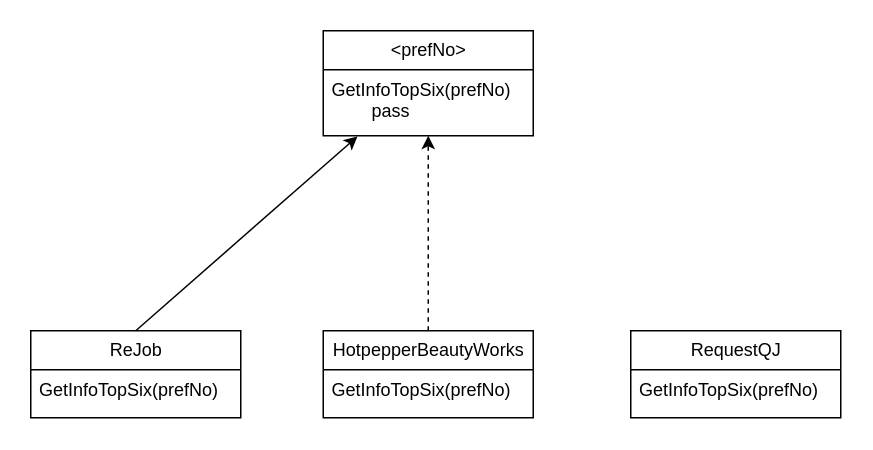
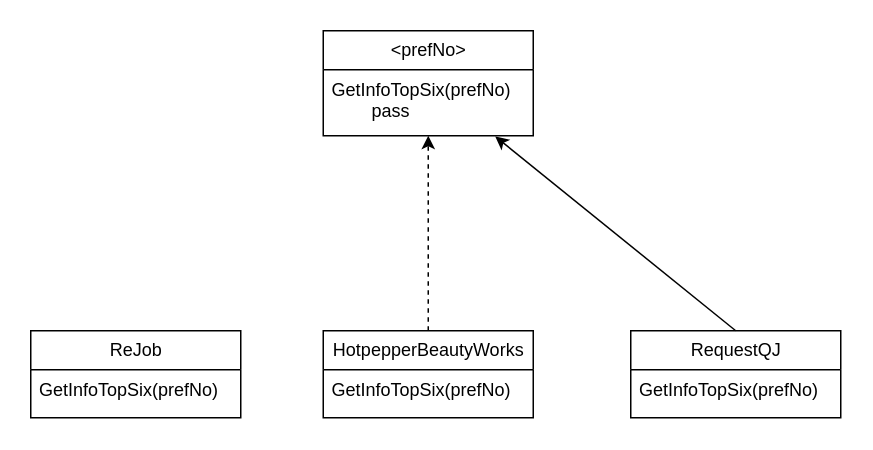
  <mxCell id="0" />
  <mxCell id="1" parent="0" />
  <mxCell id="2" value="&amp;lt;prefNo&amp;gt;" style="swimlane;fontStyle=0;childLayout=stackLayout;horizontal=1;startSize=26;fillColor=none;horizontalStack=0;resizeParent=1;resizeParentMax=0;resizeLast=0;collapsible=1;marginBottom=0;html=1;" vertex="1" parent="1"><mxGeometry x="215" y="20" width="140" height="70" as="geometry" /></mxCell>
  <mxCell id="3" value="GetInfoTopSix(prefNo)&lt;br&gt;&lt;span style=&quot;white-space: pre;&quot;&gt;&#09;&lt;/span&gt;pass" style="text;strokeColor=none;fillColor=none;align=left;verticalAlign=top;spacingLeft=4;spacingRight=4;overflow=hidden;rotatable=0;points=[[0,0.5],[1,0.5]];portConstraint=eastwest;whiteSpace=wrap;html=1;" vertex="1" parent="2"><mxGeometry y="26" width="140" height="44" as="geometry" /></mxCell>
- <mxCell id="4" style="edgeStyle=none;html=1;exitX=0.5;exitY=0;exitDx=0;exitDy=0;entryX=0.163;entryY=1.01;entryDx=0;entryDy=0;entryPerimeter=0;" edge="1" parent="1" source="5" target="3"><mxGeometry relative="1" as="geometry" /></mxCell>
  <mxCell id="5" value="ReJob" style="swimlane;fontStyle=0;childLayout=stackLayout;horizontal=1;startSize=26;fillColor=none;horizontalStack=0;resizeParent=1;resizeParentMax=0;resizeLast=0;collapsible=1;marginBottom=0;html=1;" vertex="1" parent="1"><mxGeometry x="20" y="220" width="140" height="58" as="geometry"><mxRectangle x="90" y="390" width="50" height="40" as="alternateBounds" /></mxGeometry></mxCell>
  <mxCell id="6" value="GetInfoTopSix(prefNo)" style="text;strokeColor=none;fillColor=none;align=left;verticalAlign=top;spacingLeft=4;spacingRight=4;overflow=hidden;rotatable=0;points=[[0,0.5],[1,0.5]];portConstraint=eastwest;whiteSpace=wrap;html=1;" vertex="1" parent="5"><mxGeometry y="26" width="140" height="32" as="geometry" /></mxCell>
  <mxCell id="7" style="edgeStyle=none;html=1;exitX=0.5;exitY=0;exitDx=0;exitDy=0;dashed=1;" edge="1" parent="1" source="8" target="3"><mxGeometry relative="1" as="geometry" /></mxCell>
  <mxCell id="8" value="HotpepperBeautyWorks" style="swimlane;fontStyle=0;childLayout=stackLayout;horizontal=1;startSize=26;fillColor=none;horizontalStack=0;resizeParent=1;resizeParentMax=0;resizeLast=0;collapsible=1;marginBottom=0;html=1;" vertex="1" parent="1"><mxGeometry x="215" y="220" width="140" height="58" as="geometry"><mxRectangle x="90" y="390" width="50" height="40" as="alternateBounds" /></mxGeometry></mxCell>
  <mxCell id="9" value="GetInfoTopSix(prefNo)" style="text;strokeColor=none;fillColor=none;align=left;verticalAlign=top;spacingLeft=4;spacingRight=4;overflow=hidden;rotatable=0;points=[[0,0.5],[1,0.5]];portConstraint=eastwest;whiteSpace=wrap;html=1;" vertex="1" parent="8"><mxGeometry y="26" width="140" height="32" as="geometry" /></mxCell>
+ <mxCell id="10" style="edgeStyle=none;html=1;exitX=0.5;exitY=0;exitDx=0;exitDy=0;entryX=0.819;entryY=1.01;entryDx=0;entryDy=0;entryPerimeter=0;" edge="1" parent="1" source="11" target="3"><mxGeometry relative="1" as="geometry" /></mxCell>
  <mxCell id="11" value="RequestQJ" style="swimlane;fontStyle=0;childLayout=stackLayout;horizontal=1;startSize=26;fillColor=none;horizontalStack=0;resizeParent=1;resizeParentMax=0;resizeLast=0;collapsible=1;marginBottom=0;html=1;" vertex="1" parent="1"><mxGeometry x="420" y="220" width="140" height="58" as="geometry"><mxRectangle x="90" y="390" width="50" height="40" as="alternateBounds" /></mxGeometry></mxCell>
  <mxCell id="12" value="GetInfoTopSix(prefNo)" style="text;strokeColor=none;fillColor=none;align=left;verticalAlign=top;spacingLeft=4;spacingRight=4;overflow=hidden;rotatable=0;points=[[0,0.5],[1,0.5]];portConstraint=eastwest;whiteSpace=wrap;html=1;" vertex="1" parent="11"><mxGeometry y="26" width="140" height="32" as="geometry" /></mxCell>
